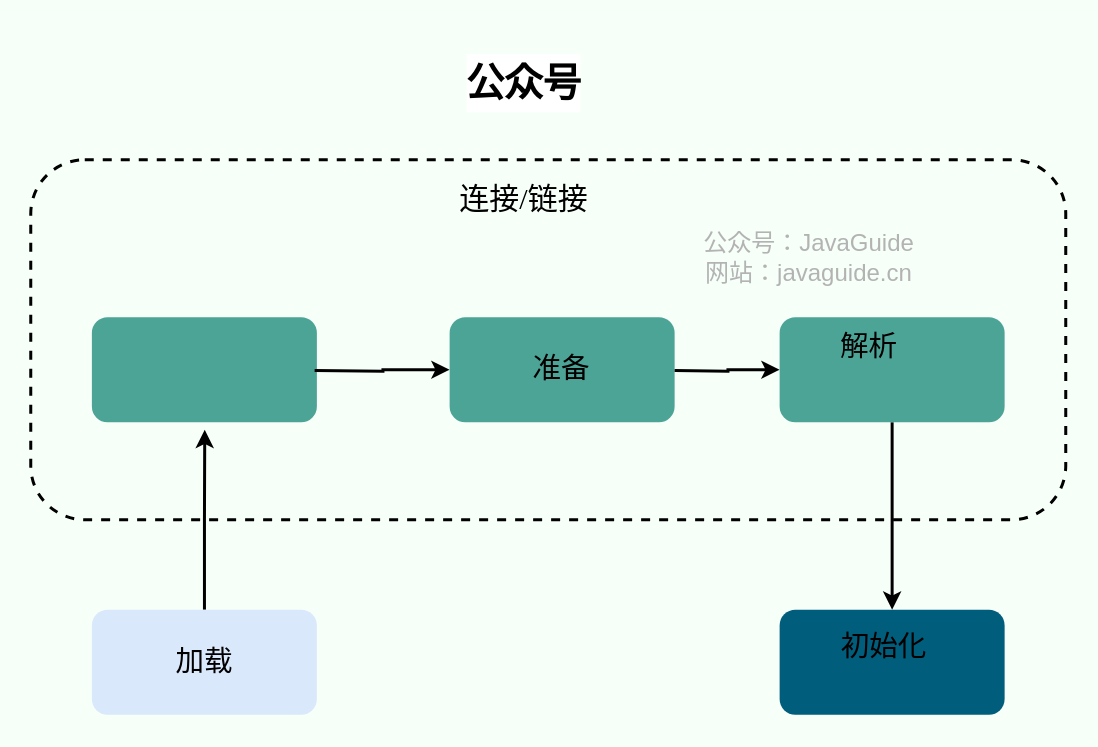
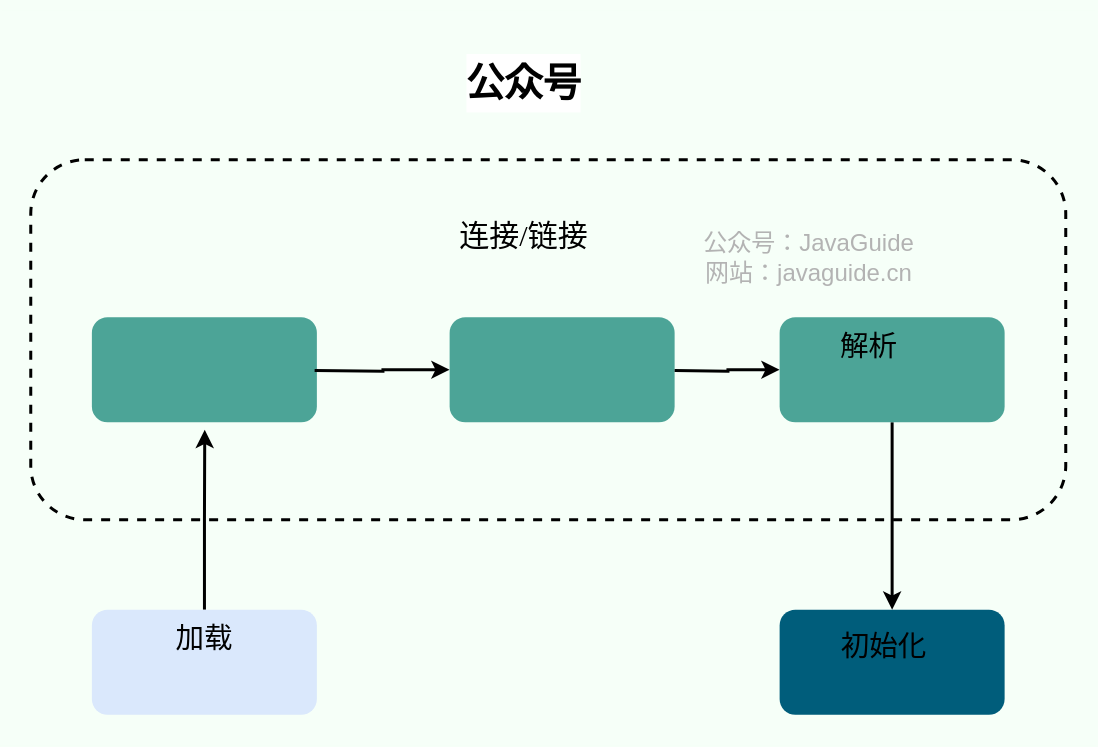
  <mxCell id="0" />
  <mxCell id="1" parent="0" />
  <mxCell id="2" style="edgeStyle=orthogonalEdgeStyle;rounded=0;orthogonalLoop=1;jettySize=auto;html=1;strokeWidth=2;fontFamily=JetBrains Mono;fontSource=https%3A%2F%2Ffonts.googleapis.com%2Fcss%3Ffamily%3DJetBrains%2BMono;fontSize=20;" edge="1" parent="1" source="3"><mxGeometry relative="1" as="geometry"><mxPoint x="136" y="280" as="targetPoint" /></mxGeometry></mxCell>
  <mxCell id="3" value="" style="rounded=1;whiteSpace=wrap;html=1;strokeWidth=3;fillColor=#dae8fc;strokeColor=none;fontFamily=JetBrains Mono;fontSource=https%3A%2F%2Ffonts.googleapis.com%2Fcss%3Ffamily%3DJetBrains%2BMono;" vertex="1" parent="1"><mxGeometry x="60.75" y="400" width="150" height="70" as="geometry" /></mxCell>
- <mxCell id="4" value="加载" style="text;html=1;strokeColor=none;fillColor=none;align=center;verticalAlign=middle;whiteSpace=wrap;rounded=0;fontSize=19;fontFamily=JetBrains Mono;fontSource=https%3A%2F%2Ffonts.googleapis.com%2Fcss%3Ffamily%3DJetBrains%2BMono;" vertex="1" parent="1"><mxGeometry x="78.75" y="425" width="114" height="20" as="geometry" /></mxCell>
+ <mxCell id="4" value="加载" style="text;html=1;strokeColor=none;fillColor=none;align=center;verticalAlign=middle;whiteSpace=wrap;rounded=0;fontSize=19;fontFamily=JetBrains Mono;fontSource=https%3A%2F%2Ffonts.googleapis.com%2Fcss%3Ffamily%3DJetBrains%2BMono;" vertex="1" parent="1"><mxGeometry x="78.75" y="410" width="114" height="20" as="geometry" /></mxCell>
  <mxCell id="5" value="" style="rounded=1;whiteSpace=wrap;html=1;strokeWidth=3;fillColor=#005D7B;strokeColor=none;fontFamily=JetBrains Mono;fontSource=https%3A%2F%2Ffonts.googleapis.com%2Fcss%3Ffamily%3DJetBrains%2BMono;" vertex="1" parent="1"><mxGeometry x="519.25" y="400" width="150" height="70" as="geometry" /></mxCell>
  <mxCell id="6" value="初始化" style="text;html=1;strokeColor=none;fillColor=none;align=center;verticalAlign=middle;whiteSpace=wrap;rounded=0;fontSize=19;fontFamily=JetBrains Mono;fontSource=https%3A%2F%2Ffonts.googleapis.com%2Fcss%3Ffamily%3DJetBrains%2BMono;" vertex="1" parent="1"><mxGeometry x="532.25" y="415" width="114" height="20" as="geometry" /></mxCell>
  <mxCell id="7" value="" style="rounded=1;whiteSpace=wrap;html=1;strokeWidth=3;fillColor=#4CA497;strokeColor=none;fontFamily=JetBrains Mono;fontSource=https%3A%2F%2Ffonts.googleapis.com%2Fcss%3Ffamily%3DJetBrains%2BMono;" vertex="1" parent="1"><mxGeometry x="60.75" y="205" width="150" height="70" as="geometry" /></mxCell>
  <mxCell id="8" style="edgeStyle=orthogonalEdgeStyle;rounded=0;orthogonalLoop=1;jettySize=auto;html=1;entryX=0;entryY=0.5;entryDx=0;entryDy=0;fontSize=19;strokeWidth=2;fontFamily=JetBrains Mono;fontSource=https%3A%2F%2Ffonts.googleapis.com%2Fcss%3Ffamily%3DJetBrains%2BMono;" edge="1" parent="1" target="9"><mxGeometry relative="1" as="geometry"><mxPoint x="209.25" y="240.5" as="sourcePoint" /></mxGeometry></mxCell>
  <mxCell id="9" value="" style="rounded=1;whiteSpace=wrap;html=1;strokeWidth=3;fillColor=#4CA497;strokeColor=none;fontFamily=JetBrains Mono;fontSource=https%3A%2F%2Ffonts.googleapis.com%2Fcss%3Ffamily%3DJetBrains%2BMono;" vertex="1" parent="1"><mxGeometry x="299.25" y="205" width="150" height="70" as="geometry" /></mxCell>
  <mxCell id="10" style="edgeStyle=orthogonalEdgeStyle;rounded=0;orthogonalLoop=1;jettySize=auto;html=1;entryX=0;entryY=0.5;entryDx=0;entryDy=0;fontSize=19;strokeWidth=2;fontFamily=JetBrains Mono;fontSource=https%3A%2F%2Ffonts.googleapis.com%2Fcss%3Ffamily%3DJetBrains%2BMono;" edge="1" parent="1" target="13"><mxGeometry relative="1" as="geometry"><mxPoint x="449.25" y="240.5" as="sourcePoint" /></mxGeometry></mxCell>
- <mxCell id="11" value="准备" style="text;html=1;strokeColor=none;fillColor=none;align=center;verticalAlign=middle;whiteSpace=wrap;rounded=0;fontSize=19;fontFamily=JetBrains Mono;fontSource=https%3A%2F%2Ffonts.googleapis.com%2Fcss%3Ffamily%3DJetBrains%2BMono;" vertex="1" parent="1"><mxGeometry x="317.25" y="230" width="114" height="20" as="geometry" /></mxCell>
  <mxCell id="12" style="edgeStyle=orthogonalEdgeStyle;rounded=0;orthogonalLoop=1;jettySize=auto;html=1;strokeWidth=2;fontSize=19;fontFamily=JetBrains Mono;fontSource=https%3A%2F%2Ffonts.googleapis.com%2Fcss%3Ffamily%3DJetBrains%2BMono;" edge="1" parent="1" source="13" target="5"><mxGeometry relative="1" as="geometry" /></mxCell>
  <mxCell id="13" value="" style="rounded=1;whiteSpace=wrap;html=1;strokeWidth=3;fillColor=#4CA497;strokeColor=none;fontFamily=JetBrains Mono;fontSource=https%3A%2F%2Ffonts.googleapis.com%2Fcss%3Ffamily%3DJetBrains%2BMono;" vertex="1" parent="1"><mxGeometry x="519.25" y="205" width="150" height="70" as="geometry" /></mxCell>
  <mxCell id="14" value="解析" style="text;html=1;strokeColor=none;fillColor=none;align=center;verticalAlign=middle;whiteSpace=wrap;rounded=0;fontSize=19;fontFamily=JetBrains Mono;fontSource=https%3A%2F%2Ffonts.googleapis.com%2Fcss%3Ffamily%3DJetBrains%2BMono;" vertex="1" parent="1"><mxGeometry x="522.25" y="215" width="114" height="20" as="geometry" /></mxCell>
  <mxCell id="15" value="" style="rounded=1;whiteSpace=wrap;html=1;fontSize=19;fillColor=none;dashed=1;strokeWidth=2;fontFamily=JetBrains Mono;fontSource=https%3A%2F%2Ffonts.googleapis.com%2Fcss%3Ffamily%3DJetBrains%2BMono;" vertex="1" parent="1"><mxGeometry x="20" y="100" width="690" height="240" as="geometry" /></mxCell>
- <mxCell id="16" value="连接/链接" style="text;html=1;strokeColor=none;fillColor=none;align=center;verticalAlign=middle;whiteSpace=wrap;rounded=0;fontSize=20;fontFamily=JetBrains Mono;fontSource=https%3A%2F%2Ffonts.googleapis.com%2Fcss%3Ffamily%3DJetBrains%2BMono;" vertex="1" parent="1"><mxGeometry x="291.5" y="115" width="114" height="20" as="geometry" /></mxCell>
+ <mxCell id="16" value="连接/链接" style="text;html=1;strokeColor=none;fillColor=none;align=center;verticalAlign=middle;whiteSpace=wrap;rounded=0;fontSize=20;fontFamily=JetBrains Mono;fontSource=https%3A%2F%2Ffonts.googleapis.com%2Fcss%3Ffamily%3DJetBrains%2BMono;" vertex="1" parent="1"><mxGeometry x="291.5" y="140" width="114" height="20" as="geometry" /></mxCell>
  <mxCell id="17" value="&lt;font style=&quot;font-size: 16px;&quot;&gt;公众号：JavaGuide&lt;br style=&quot;font-size: 16px;&quot;&gt;网站：javaguide.cn&lt;/font&gt;" style="text;html=1;strokeColor=none;fillColor=none;align=center;verticalAlign=middle;whiteSpace=wrap;rounded=0;labelBackgroundColor=none;fontSize=16;fontColor=#B3B3B3;rotation=0;sketch=0;shadow=0;" vertex="1" parent="1"><mxGeometry x="449.25" y="160" width="180" height="10" as="geometry" /></mxCell>
  <mxCell id="18" value="&lt;h2 style=&quot;box-sizing: border-box; break-after: avoid-page; break-inside: avoid; orphans: 4; font-size: 1.6rem; margin-top: 2.25rem; margin-bottom: 0.5rem; position: relative; color: var(--heading-text-color); cursor: text; line-height: 1.5; font-family: Roboto, sans-serif; text-align: start; background-color: rgb(255, 255, 255);&quot; class=&quot;md-end-block md-heading md-focus&quot;&gt;&lt;span style=&quot;box-sizing: border-box;&quot; class=&quot;md-plain md-expand&quot;&gt;公众号&lt;/span&gt;&lt;/h2&gt;" style="text;html=1;strokeColor=none;fillColor=none;align=center;verticalAlign=middle;whiteSpace=wrap;rounded=0;dashed=1;strokeWidth=2;fontFamily=JetBrains Mono;fontSource=https%3A%2F%2Ffonts.googleapis.com%2Fcss%3Ffamily%3DJetBrains%2BMono;fontSize=20;" vertex="1" parent="1"><mxGeometry x="233.5" y="20" width="230" height="30" as="geometry" /></mxCell>
